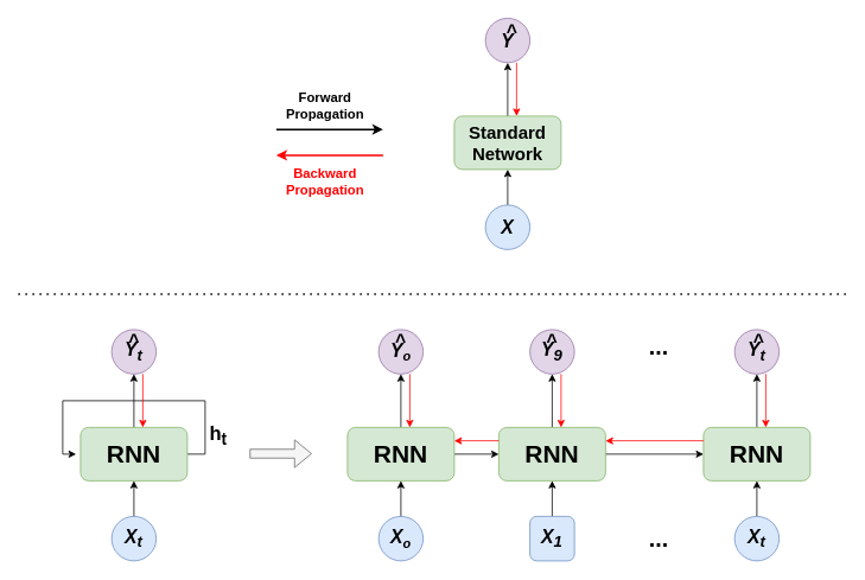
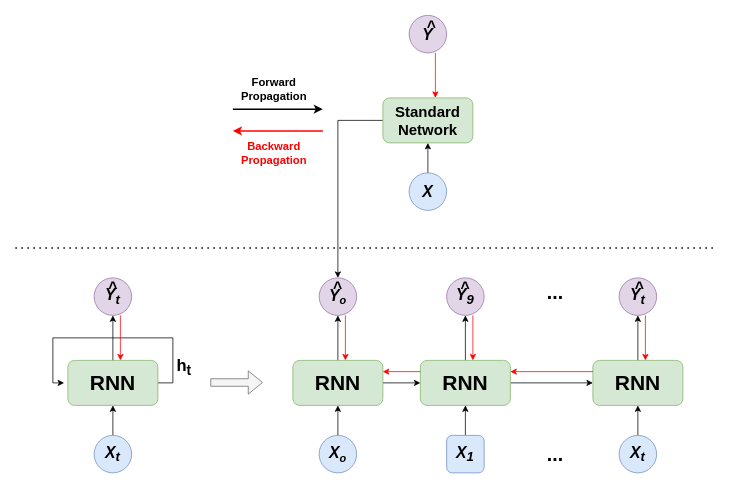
  <mxCell id="0" />
  <mxCell id="1" parent="0" />
  <mxCell id="2" value="" style="edgeStyle=orthogonalEdgeStyle;rounded=0;orthogonalLoop=1;jettySize=auto;html=1;" edge="1" parent="1" source="3" target="6"><mxGeometry relative="1" as="geometry" /></mxCell>
  <mxCell id="3" value="&lt;font style=&quot;font-size: 21px&quot;&gt;&lt;b&gt;&lt;i&gt;X&lt;sub&gt;t&lt;/sub&gt;&lt;/i&gt;&lt;/b&gt;&lt;/font&gt;" style="ellipse;whiteSpace=wrap;html=1;aspect=fixed;fillColor=#dae8fc;strokeColor=#6c8ebf;" vertex="1" parent="1"><mxGeometry x="125" y="580" width="50" height="50" as="geometry" /></mxCell>
  <mxCell id="4" value="" style="edgeStyle=orthogonalEdgeStyle;rounded=0;orthogonalLoop=1;jettySize=auto;html=1;" edge="1" parent="1" source="6" target="7"><mxGeometry relative="1" as="geometry" /></mxCell>
  <mxCell id="5" style="edgeStyle=orthogonalEdgeStyle;rounded=0;orthogonalLoop=1;jettySize=auto;html=1;exitX=1;exitY=0.5;exitDx=0;exitDy=0;" edge="1" parent="1" source="6"><mxGeometry relative="1" as="geometry"><mxPoint x="85" y="510" as="targetPoint" /><Array as="points"><mxPoint x="230" y="510" /><mxPoint x="230" y="450" /><mxPoint x="70" y="450" /><mxPoint x="70" y="510" /></Array></mxGeometry></mxCell>
  <mxCell id="6" value="&lt;b&gt;&lt;font style=&quot;font-size: 28px&quot;&gt;RNN&lt;/font&gt;&lt;/b&gt;" style="rounded=1;whiteSpace=wrap;html=1;fillColor=#d5e8d4;strokeColor=#82b366;" vertex="1" parent="1"><mxGeometry x="90" y="480" width="120" height="60" as="geometry" /></mxCell>
  <mxCell id="7" value="&lt;span style=&quot;font-size: 21px&quot;&gt;&lt;b&gt;&lt;i&gt;Y&lt;sub&gt;t&lt;/sub&gt;&lt;/i&gt;&lt;/b&gt;&lt;/span&gt;" style="ellipse;whiteSpace=wrap;html=1;aspect=fixed;fillColor=#e1d5e7;strokeColor=#9673a6;" vertex="1" parent="1"><mxGeometry x="125" y="370" width="50" height="50" as="geometry" /></mxCell>
  <mxCell id="8" value="&lt;b style=&quot;font-size: 22px&quot;&gt;h&lt;sub&gt;t&lt;/sub&gt;&lt;/b&gt;" style="text;html=1;strokeColor=none;fillColor=none;align=center;verticalAlign=middle;whiteSpace=wrap;rounded=0;" vertex="1" parent="1"><mxGeometry x="225" y="480" width="40" height="20" as="geometry" /></mxCell>
  <mxCell id="9" value="" style="shape=flexArrow;endArrow=classic;html=1;fillColor=#f5f5f5;strokeColor=#666666;" edge="1" parent="1"><mxGeometry width="50" height="50" relative="1" as="geometry"><mxPoint x="280" y="509.5" as="sourcePoint" /><mxPoint x="350" y="509.5" as="targetPoint" /></mxGeometry></mxCell>
  <mxCell id="10" value="" style="edgeStyle=orthogonalEdgeStyle;rounded=0;orthogonalLoop=1;jettySize=auto;html=1;" edge="1" parent="1" source="11" target="14"><mxGeometry relative="1" as="geometry" /></mxCell>
  <mxCell id="11" value="&lt;font&gt;&lt;b&gt;&lt;i&gt;&lt;span style=&quot;font-size: 21px&quot;&gt;X&lt;/span&gt;&lt;span style=&quot;font-size: 17.5px&quot;&gt;&lt;sub&gt;o&lt;/sub&gt;&lt;/span&gt;&lt;/i&gt;&lt;/b&gt;&lt;/font&gt;" style="ellipse;whiteSpace=wrap;html=1;aspect=fixed;fillColor=#dae8fc;strokeColor=#6c8ebf;" vertex="1" parent="1"><mxGeometry x="425" y="580" width="50" height="50" as="geometry" /></mxCell>
  <mxCell id="12" value="" style="edgeStyle=orthogonalEdgeStyle;rounded=0;orthogonalLoop=1;jettySize=auto;html=1;" edge="1" parent="1" source="14" target="15"><mxGeometry relative="1" as="geometry" /></mxCell>
  <mxCell id="13" value="" style="edgeStyle=orthogonalEdgeStyle;rounded=0;orthogonalLoop=1;jettySize=auto;html=1;" edge="1" parent="1" source="14" target="20"><mxGeometry relative="1" as="geometry" /></mxCell>
  <mxCell id="14" value="&lt;b&gt;&lt;font style=&quot;font-size: 28px&quot;&gt;RNN&lt;/font&gt;&lt;/b&gt;" style="rounded=1;whiteSpace=wrap;html=1;fillColor=#d5e8d4;strokeColor=#82b366;" vertex="1" parent="1"><mxGeometry x="390" y="480" width="120" height="60" as="geometry" /></mxCell>
  <mxCell id="15" value="&lt;b&gt;&lt;i&gt;&lt;span style=&quot;font-size: 21px&quot;&gt;Y&lt;/span&gt;&lt;span style=&quot;font-size: 17.5px&quot;&gt;&lt;sub&gt;o&lt;/sub&gt;&lt;/span&gt;&lt;/i&gt;&lt;/b&gt;" style="ellipse;whiteSpace=wrap;html=1;aspect=fixed;fillColor=#e1d5e7;strokeColor=#9673a6;" vertex="1" parent="1"><mxGeometry x="425" y="370" width="50" height="50" as="geometry" /></mxCell>
  <mxCell id="16" value="" style="edgeStyle=orthogonalEdgeStyle;rounded=0;orthogonalLoop=1;jettySize=auto;html=1;" edge="1" parent="1" source="17" target="20"><mxGeometry relative="1" as="geometry" /></mxCell>
  <mxCell id="17" value="&lt;font style=&quot;font-size: 21px&quot;&gt;&lt;b&gt;&lt;i&gt;X&lt;sub&gt;1&lt;/sub&gt;&lt;/i&gt;&lt;/b&gt;&lt;/font&gt;" style="whiteSpace=wrap;html=1;aspect=fixed;fillColor=#dae8fc;strokeColor=#6c8ebf;rounded=1;" vertex="1" parent="1"><mxGeometry x="595" y="580" width="50" height="50" as="geometry" /></mxCell>
  <mxCell id="18" value="" style="edgeStyle=orthogonalEdgeStyle;rounded=0;orthogonalLoop=1;jettySize=auto;html=1;" edge="1" parent="1" source="20" target="21"><mxGeometry relative="1" as="geometry" /></mxCell>
  <mxCell id="19" value="" style="edgeStyle=orthogonalEdgeStyle;rounded=0;orthogonalLoop=1;jettySize=auto;html=1;" edge="1" parent="1" source="20" target="25"><mxGeometry relative="1" as="geometry" /></mxCell>
  <mxCell id="20" value="&lt;b&gt;&lt;font style=&quot;font-size: 28px&quot;&gt;RNN&lt;/font&gt;&lt;/b&gt;" style="rounded=1;whiteSpace=wrap;html=1;fillColor=#d5e8d4;strokeColor=#82b366;" vertex="1" parent="1"><mxGeometry x="560" y="480" width="120" height="60" as="geometry" /></mxCell>
  <mxCell id="21" value="&lt;span style=&quot;font-size: 21px&quot;&gt;&lt;b&gt;&lt;i&gt;Y&lt;sub&gt;9&lt;/sub&gt;&lt;/i&gt;&lt;/b&gt;&lt;/span&gt;" style="ellipse;whiteSpace=wrap;html=1;aspect=fixed;fillColor=#e1d5e7;strokeColor=#9673a6;" vertex="1" parent="1"><mxGeometry x="595" y="370" width="50" height="50" as="geometry" /></mxCell>
  <mxCell id="22" value="" style="edgeStyle=orthogonalEdgeStyle;rounded=0;orthogonalLoop=1;jettySize=auto;html=1;" edge="1" parent="1" source="23" target="25"><mxGeometry relative="1" as="geometry" /></mxCell>
  <mxCell id="23" value="&lt;font style=&quot;font-size: 21px&quot;&gt;&lt;b&gt;&lt;i&gt;X&lt;sub&gt;t&lt;/sub&gt;&lt;/i&gt;&lt;/b&gt;&lt;/font&gt;" style="ellipse;whiteSpace=wrap;html=1;aspect=fixed;fillColor=#dae8fc;strokeColor=#6c8ebf;" vertex="1" parent="1"><mxGeometry x="825" y="580" width="50" height="50" as="geometry" /></mxCell>
  <mxCell id="24" value="" style="edgeStyle=orthogonalEdgeStyle;rounded=0;orthogonalLoop=1;jettySize=auto;html=1;" edge="1" parent="1" source="25" target="26"><mxGeometry relative="1" as="geometry" /></mxCell>
  <mxCell id="25" value="&lt;b&gt;&lt;font style=&quot;font-size: 28px&quot;&gt;RNN&lt;/font&gt;&lt;/b&gt;" style="rounded=1;whiteSpace=wrap;html=1;fillColor=#d5e8d4;strokeColor=#82b366;" vertex="1" parent="1"><mxGeometry x="790" y="480" width="120" height="60" as="geometry" /></mxCell>
  <mxCell id="26" value="&lt;span style=&quot;font-size: 21px&quot;&gt;&lt;b&gt;&lt;i&gt;Y&lt;sub&gt;t&lt;/sub&gt;&lt;/i&gt;&lt;/b&gt;&lt;/span&gt;" style="ellipse;whiteSpace=wrap;html=1;aspect=fixed;fillColor=#e1d5e7;strokeColor=#9673a6;" vertex="1" parent="1"><mxGeometry x="825" y="370" width="50" height="50" as="geometry" /></mxCell>
  <mxCell id="27" value="&lt;font size=&quot;1&quot;&gt;&lt;b style=&quot;font-size: 26px&quot;&gt;...&lt;/b&gt;&lt;/font&gt;" style="text;html=1;strokeColor=none;fillColor=none;align=center;verticalAlign=middle;whiteSpace=wrap;rounded=0;" vertex="1" parent="1"><mxGeometry x="720" y="380" width="40" height="20" as="geometry" /></mxCell>
  <mxCell id="28" value="&lt;font size=&quot;1&quot;&gt;&lt;b style=&quot;font-size: 26px&quot;&gt;...&lt;/b&gt;&lt;/font&gt;" style="text;html=1;strokeColor=none;fillColor=none;align=center;verticalAlign=middle;whiteSpace=wrap;rounded=0;" vertex="1" parent="1"><mxGeometry x="720" y="595" width="40" height="20" as="geometry" /></mxCell>
  <mxCell id="29" value="&lt;b&gt;&lt;font style=&quot;font-size: 21px&quot;&gt;^&lt;/font&gt;&lt;/b&gt;" style="text;html=1;strokeColor=none;fillColor=none;align=center;verticalAlign=middle;whiteSpace=wrap;rounded=0;" vertex="1" parent="1"><mxGeometry x="143.75" y="380" width="12.5" height="5" as="geometry" /></mxCell>
  <mxCell id="30" value="&lt;b&gt;&lt;font style=&quot;font-size: 21px&quot;&gt;^&lt;/font&gt;&lt;/b&gt;" style="text;html=1;strokeColor=none;fillColor=none;align=center;verticalAlign=middle;whiteSpace=wrap;rounded=0;" vertex="1" parent="1"><mxGeometry x="440" y="380" width="20" height="5" as="geometry" /></mxCell>
  <mxCell id="31" value="&lt;b&gt;&lt;font style=&quot;font-size: 21px&quot;&gt;^&lt;/font&gt;&lt;/b&gt;" style="text;html=1;strokeColor=none;fillColor=none;align=center;verticalAlign=middle;whiteSpace=wrap;rounded=0;" vertex="1" parent="1"><mxGeometry x="600" y="380" width="40" height="5" as="geometry" /></mxCell>
  <mxCell id="32" value="&lt;b&gt;&lt;font style=&quot;font-size: 21px&quot;&gt;^&lt;/font&gt;&lt;/b&gt;" style="text;html=1;strokeColor=none;fillColor=none;align=center;verticalAlign=middle;whiteSpace=wrap;rounded=0;" vertex="1" parent="1"><mxGeometry x="825" y="380" width="55" height="5" as="geometry" /></mxCell>
  <mxCell id="33" value="" style="endArrow=classic;html=1;fillColor=#f8cecc;strokeColor=#FF0000;" edge="1" parent="1"><mxGeometry width="50" height="50" relative="1" as="geometry"><mxPoint x="160" y="420" as="sourcePoint" /><mxPoint x="160" y="480" as="targetPoint" /></mxGeometry></mxCell>
  <mxCell id="34" value="" style="endArrow=classic;html=1;fillColor=#f8cecc;strokeColor=#FF0000;" edge="1" parent="1"><mxGeometry width="50" height="50" relative="1" as="geometry"><mxPoint x="460" y="420" as="sourcePoint" /><mxPoint x="460" y="480" as="targetPoint" /></mxGeometry></mxCell>
  <mxCell id="35" value="" style="endArrow=classic;html=1;fillColor=#f8cecc;strokeColor=#FF0000;" edge="1" parent="1"><mxGeometry width="50" height="50" relative="1" as="geometry"><mxPoint x="630" y="420" as="sourcePoint" /><mxPoint x="630" y="480" as="targetPoint" /></mxGeometry></mxCell>
  <mxCell id="36" value="" style="endArrow=classic;html=1;fillColor=#f8cecc;strokeColor=#FF0000;" edge="1" parent="1"><mxGeometry width="50" height="50" relative="1" as="geometry"><mxPoint x="860" y="420" as="sourcePoint" /><mxPoint x="860" y="480" as="targetPoint" /></mxGeometry></mxCell>
  <mxCell id="37" value="" style="endArrow=classic;html=1;fillColor=#f8cecc;strokeColor=#FF0000;entryX=1;entryY=0.25;entryDx=0;entryDy=0;exitX=0;exitY=0.25;exitDx=0;exitDy=0;" edge="1" parent="1" source="20" target="14"><mxGeometry width="50" height="50" relative="1" as="geometry"><mxPoint x="540" y="420" as="sourcePoint" /><mxPoint x="540" y="480" as="targetPoint" /></mxGeometry></mxCell>
  <mxCell id="38" value="" style="endArrow=classic;html=1;fillColor=#f8cecc;strokeColor=#FF0000;exitX=0;exitY=0.25;exitDx=0;exitDy=0;entryX=1;entryY=0.25;entryDx=0;entryDy=0;" edge="1" parent="1" source="25" target="20"><mxGeometry width="50" height="50" relative="1" as="geometry"><mxPoint x="730" y="499" as="sourcePoint" /><mxPoint x="730" y="480" as="targetPoint" /></mxGeometry></mxCell>
  <mxCell id="39" value="" style="edgeStyle=orthogonalEdgeStyle;rounded=0;orthogonalLoop=1;jettySize=auto;html=1;" edge="1" parent="1" source="40" target="42"><mxGeometry relative="1" as="geometry" /></mxCell>
  <mxCell id="40" value="&lt;font&gt;&lt;b&gt;&lt;span style=&quot;font-size: 21px&quot;&gt;&lt;i&gt;X&lt;/i&gt;&lt;/span&gt;&lt;/b&gt;&lt;/font&gt;" style="ellipse;whiteSpace=wrap;html=1;aspect=fixed;fillColor=#dae8fc;strokeColor=#6c8ebf;" vertex="1" parent="1"><mxGeometry x="545" y="230" width="50" height="50" as="geometry" /></mxCell>
- <mxCell id="41" value="" style="edgeStyle=orthogonalEdgeStyle;rounded=0;orthogonalLoop=1;jettySize=auto;html=1;" edge="1" parent="1" source="42" target="43"><mxGeometry relative="1" as="geometry" /></mxCell>
+ <mxCell id="41" value="" style="edgeStyle=orthogonalEdgeStyle;rounded=0;orthogonalLoop=1;jettySize=auto;html=1;" edge="1" parent="1" source="42" target="15"><mxGeometry relative="1" as="geometry" /></mxCell>
  <mxCell id="42" value="&lt;b&gt;&lt;font style=&quot;font-size: 20px&quot;&gt;Standard Network&lt;/font&gt;&lt;/b&gt;" style="rounded=1;whiteSpace=wrap;html=1;fillColor=#d5e8d4;strokeColor=#82b366;" vertex="1" parent="1"><mxGeometry x="510" y="130" width="120" height="60" as="geometry" /></mxCell>
  <mxCell id="43" value="&lt;b&gt;&lt;span style=&quot;font-size: 21px&quot;&gt;&lt;i&gt;Y&lt;/i&gt;&lt;/span&gt;&lt;/b&gt;" style="ellipse;whiteSpace=wrap;html=1;aspect=fixed;fillColor=#e1d5e7;strokeColor=#9673a6;" vertex="1" parent="1"><mxGeometry x="545" y="20" width="50" height="50" as="geometry" /></mxCell>
  <mxCell id="44" value="&lt;b&gt;&lt;font style=&quot;font-size: 21px&quot;&gt;^&lt;/font&gt;&lt;/b&gt;" style="text;html=1;strokeColor=none;fillColor=none;align=center;verticalAlign=middle;whiteSpace=wrap;rounded=0;" vertex="1" parent="1"><mxGeometry x="570" y="30" width="10" height="10" as="geometry" /></mxCell>
  <mxCell id="45" value="" style="endArrow=classic;html=1;fillColor=#f8cecc;strokeColor=#FF0000;" edge="1" parent="1"><mxGeometry width="50" height="50" relative="1" as="geometry"><mxPoint x="580" y="70" as="sourcePoint" /><mxPoint x="580" y="130" as="targetPoint" /></mxGeometry></mxCell>
  <mxCell id="46" value="" style="edgeStyle=orthogonalEdgeStyle;rounded=0;orthogonalLoop=1;jettySize=auto;html=1;strokeWidth=2;" edge="1" parent="1"><mxGeometry relative="1" as="geometry"><mxPoint x="310" y="145" as="sourcePoint" /><mxPoint x="430" y="145" as="targetPoint" /></mxGeometry></mxCell>
  <mxCell id="47" value="" style="endArrow=classic;html=1;fillColor=#f8cecc;strokeColor=#FF0000;strokeWidth=2;" edge="1" parent="1"><mxGeometry width="50" height="50" relative="1" as="geometry"><mxPoint x="430" y="174" as="sourcePoint" /><mxPoint x="310" y="174" as="targetPoint" /></mxGeometry></mxCell>
  <mxCell id="48" value="&lt;b&gt;&lt;font style=&quot;font-size: 15px&quot;&gt;Forward Propagation&lt;/font&gt;&lt;/b&gt;" style="text;html=1;strokeColor=none;fillColor=none;align=center;verticalAlign=middle;whiteSpace=wrap;rounded=0;" vertex="1" parent="1"><mxGeometry x="310" y="100" width="110" height="35" as="geometry" /></mxCell>
  <mxCell id="49" value="&lt;b&gt;&lt;font style=&quot;font-size: 15px&quot; color=&quot;#ff0000&quot;&gt;Backward Propagation&lt;/font&gt;&lt;/b&gt;" style="text;html=1;strokeColor=none;fillColor=none;align=center;verticalAlign=middle;whiteSpace=wrap;rounded=0;" vertex="1" parent="1"><mxGeometry x="310" y="185" width="110" height="35" as="geometry" /></mxCell>
  <mxCell id="50" value="" style="endArrow=none;dashed=1;html=1;dashPattern=1 3;strokeWidth=2;" edge="1" parent="1"><mxGeometry width="50" height="50" relative="1" as="geometry"><mxPoint x="20" y="330" as="sourcePoint" /><mxPoint x="950" y="330" as="targetPoint" /></mxGeometry></mxCell>
